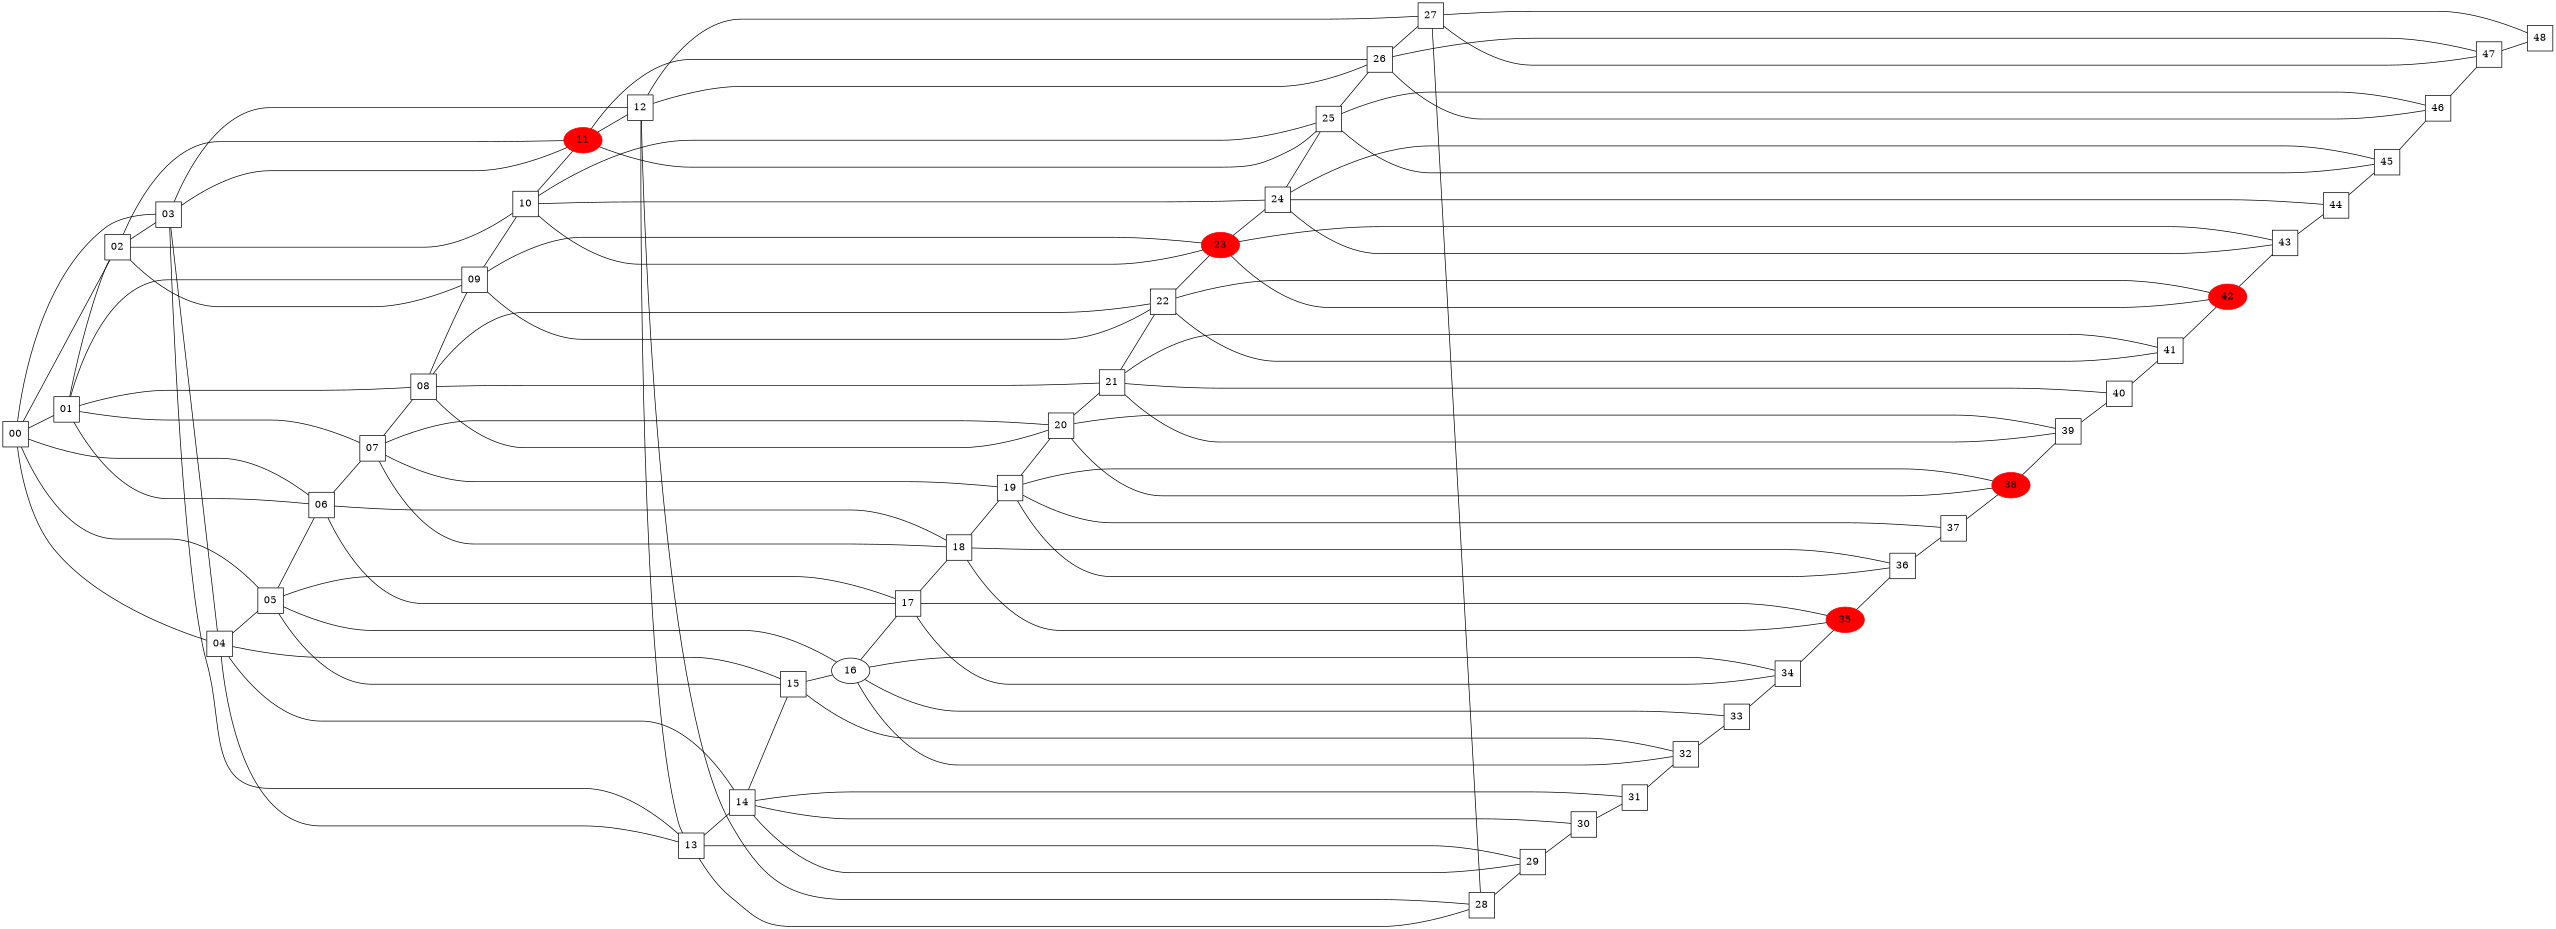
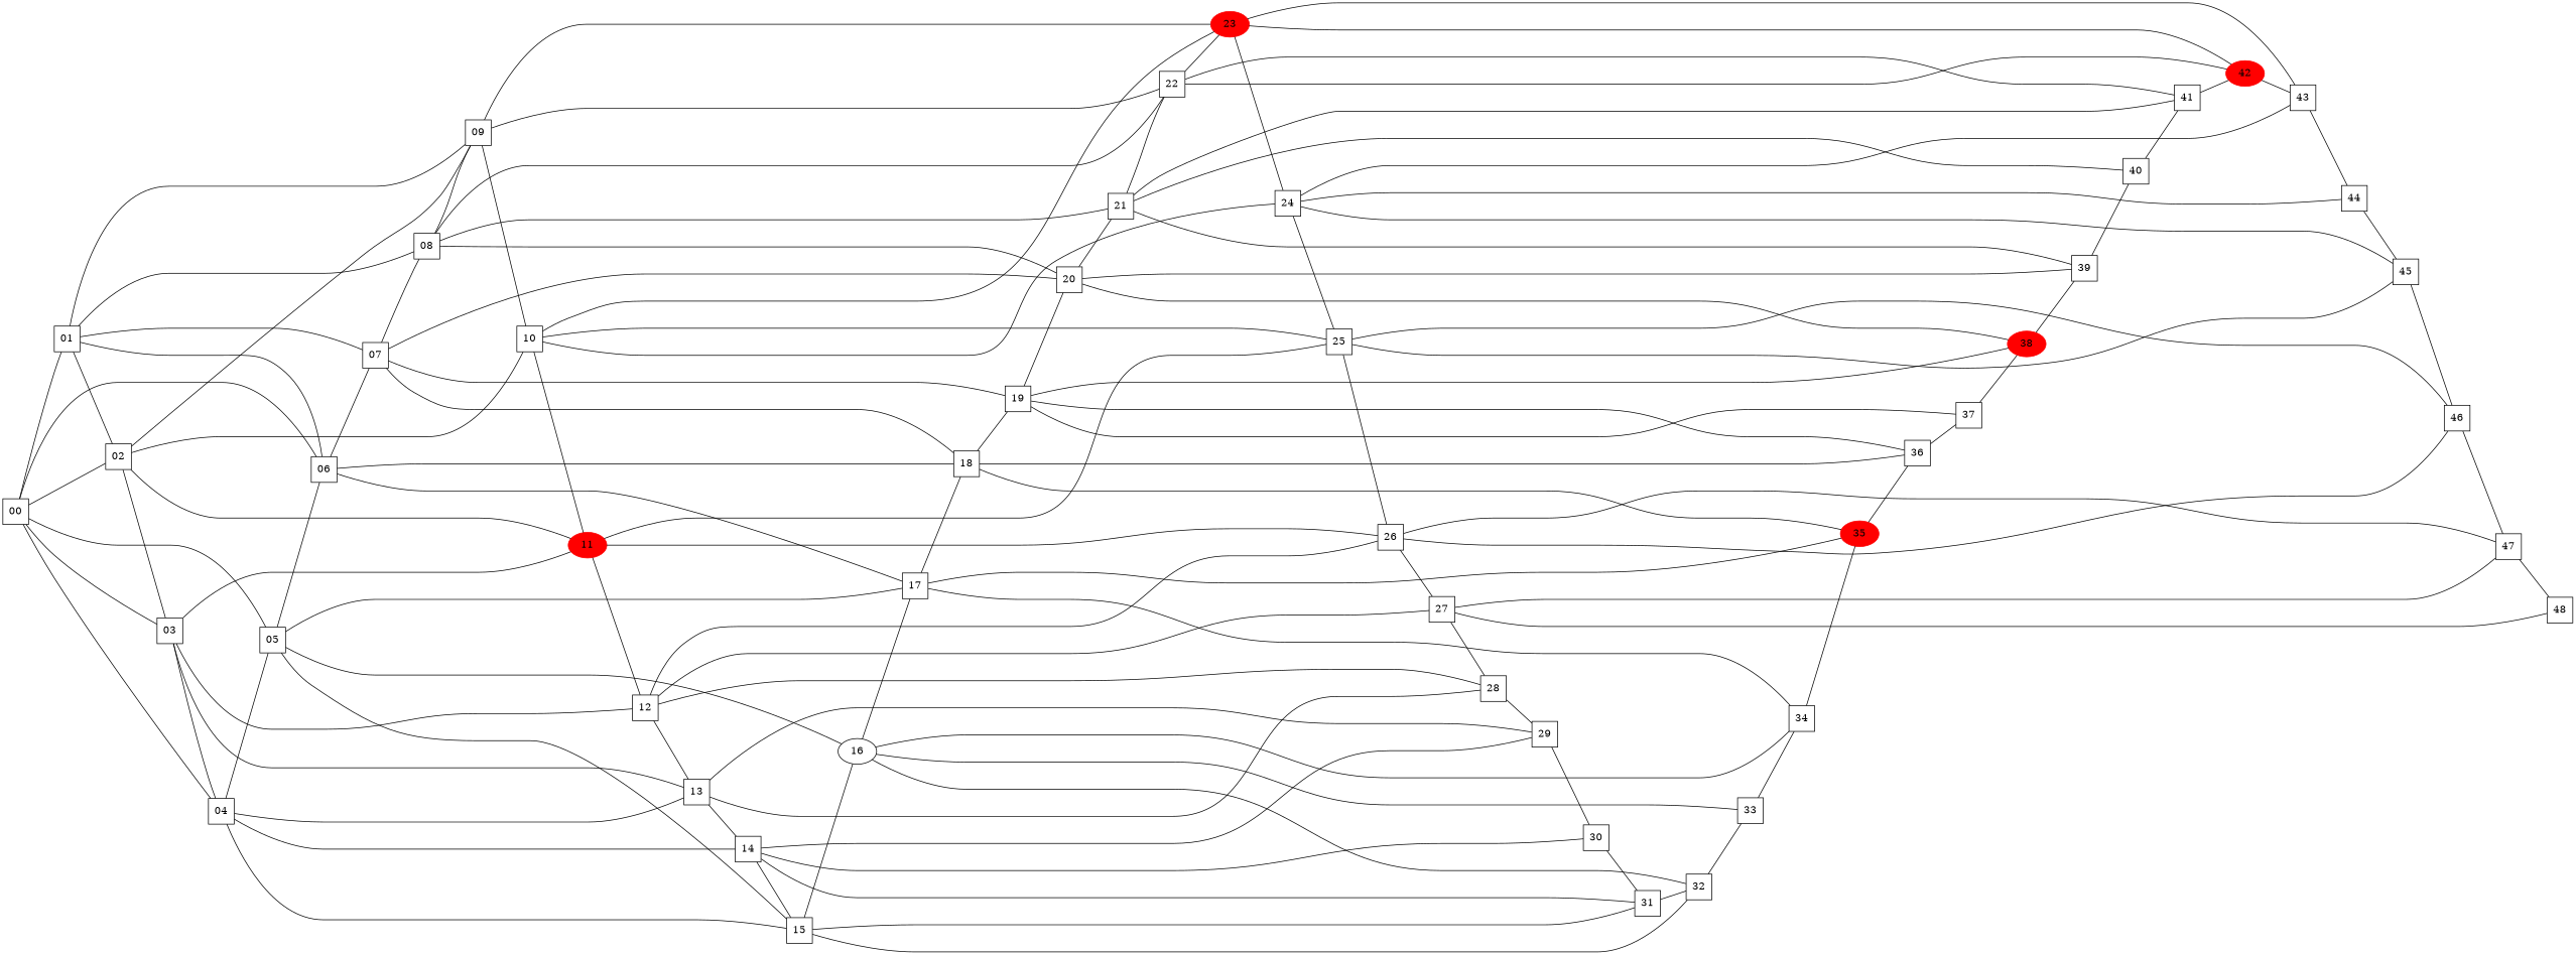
  graph {
    rankdir=LR
    node [shape=square type=virtual]
    n1 [label=00]
    n2 [label=01]
    n3 [label=02]
    n4 [label=03]
    n5 [label=04]
    n6 [label=05]
    n7 [label=06]
    n8 [label=07]
    n9 [label=08]
    n10 [label=09]
    n11 [label=10]
    n12 [color=red label=11 style=filled type=physical shape=""]
    n13 [label=12]
    n14 [label=13]
    n15 [label=14]
    n16 [label=15]
    n17 [label=16 shape=ellipse]
    n18 [label=17]
    n19 [label=18]
    n20 [label=19]
    n21 [label=20]
    n22 [label=21]
    n23 [label=22]
    n24 [color=red label=23 style=filled type=physical shape=""]
    n25 [label=24]
    n26 [label=25]
    n27 [label=26]
    n28 [label=27]
    n29 [label=28]
    n30 [label=29]
    n31 [label=30]
    n32 [label=31]
    n33 [label=32]
    n34 [label=33]
    n35 [label=34]
    n36 [color=red label=35 style=filled type=physical shape=""]
    n37 [label=36]
    n38 [label=37]
    n39 [color=red label=38 style=filled type=physical shape=""]
    n40 [label=39]
    n41 [label=40]
    n42 [label=41]
    n43 [color=red label=42 style=filled type=physical shape=""]
    n44 [label=43]
    n45 [label=44]
    n46 [label=45]
    n47 [label=46]
    n48 [label=47]
    n49 [label=48]
    n1 -- n2
    n1 -- n3
    n1 -- n4
    n1 -- n5
    n1 -- n6
    n1 -- n7
    n2 -- n3
    n2 -- n7
    n2 -- n8
    n2 -- n9
    n2 -- n10
    n3 -- n4
    n3 -- n10
    n3 -- n11
    n3 -- n12
    n4 -- n5
    n4 -- n12
    n4 -- n13
    n4 -- n14
    n5 -- n6
    n5 -- n14
    n5 -- n15
    n5 -- n16
    n6 -- n7
    n6 -- n16
    n6 -- n17
    n6 -- n18
    n7 -- n8
    n7 -- n18
    n7 -- n19
    n8 -- n9
    n8 -- n19
    n8 -- n20
    n8 -- n21
    n9 -- n10
    n9 -- n21
    n9 -- n22
    n9 -- n23
    n10 -- n11
    n10 -- n23
    n10 -- n24
    n11 -- n12
    n11 -- n24
    n11 -- n25
    n11 -- n26
    n12 -- n13
    n12 -- n26
    n12 -- n27
    n13 -- n14
    n13 -- n27
    n13 -- n28
    n13 -- n29
    n14 -- n15
    n14 -- n29
    n14 -- n30
    n15 -- n16
    n15 -- n30
    n15 -- n31
    n15 -- n32
    n16 -- n17
+   n16 -- n32
    n16 -- n33
    n17 -- n18
    n17 -- n33
    n17 -- n34
    n17 -- n35
    n18 -- n19
    n18 -- n35
    n18 -- n36
    n19 -- n20
    n19 -- n36
    n19 -- n37
    n20 -- n21
    n20 -- n37
    n20 -- n38
    n20 -- n39
    n21 -- n22
    n21 -- n39
    n21 -- n40
    n22 -- n23
    n22 -- n40
    n22 -- n41
    n22 -- n42
    n23 -- n24
    n23 -- n42
    n23 -- n43
    n24 -- n25
    n24 -- n43
    n24 -- n44
    n25 -- n26
    n25 -- n44
    n25 -- n45
    n25 -- n46
    n26 -- n27
    n26 -- n46
    n26 -- n47
    n27 -- n28
    n27 -- n47
    n27 -- n48
    n28 -- n29
    n28 -- n48
    n28 -- n49
    n29 -- n30
    n30 -- n31
    n31 -- n32
    n32 -- n33
    n33 -- n34
    n34 -- n35
    n35 -- n36
    n36 -- n37
    n37 -- n38
    n38 -- n39
    n39 -- n40
    n40 -- n41
    n41 -- n42
    n42 -- n43
    n43 -- n44
    n44 -- n45
    n45 -- n46
    n46 -- n47
    n47 -- n48
    n48 -- n49
  }
